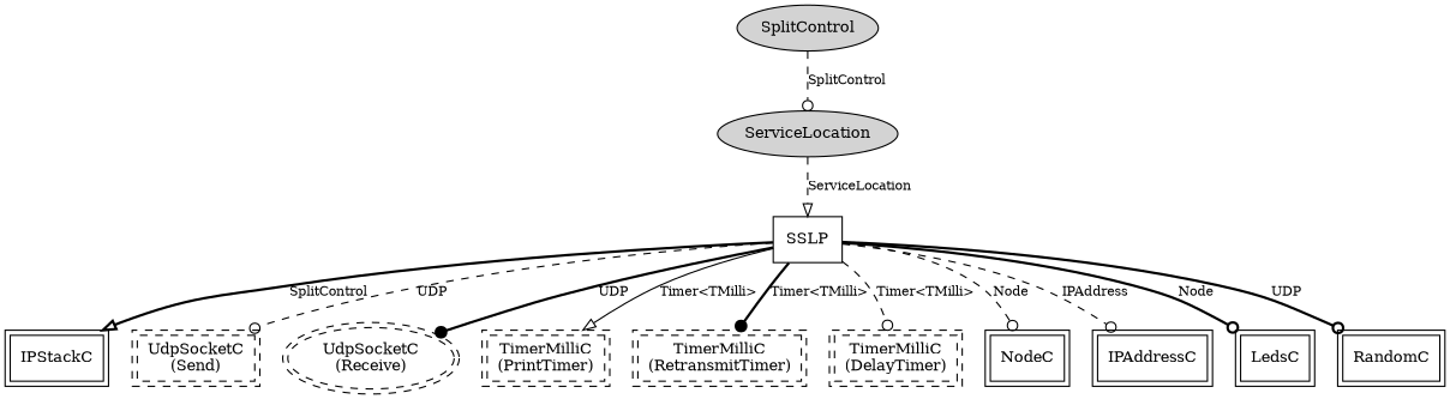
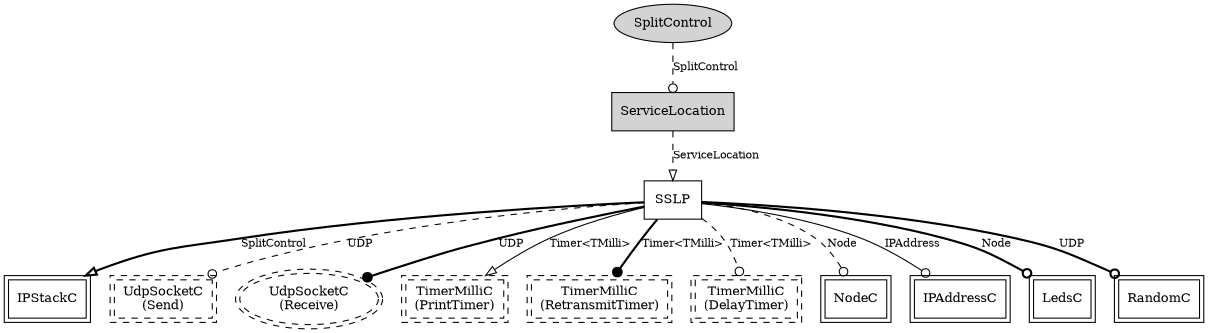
  digraph {
    node [fontsize=12 shape=box peripheries=2]
    edge [arrowhead=odot fontsize=10 style=dashed]
    n1 [label=SplitControl shape=ellipse style=filled peripheries=""]
-   n2 [label=ServiceLocation shape=ellipse style=filled peripheries=""]
+   n2 [label=ServiceLocation style=filled peripheries=""]
    SSLP [peripheries=""]
    IPStackC
    n5 [label="UdpSocketC\n(Send)" style=dashed]
    n6 [label="UdpSocketC\n(Receive)" shape=ellipse style=dashed]
    n7 [label="TimerMilliC\n(PrintTimer)" style=dashed]
    n8 [label="TimerMilliC\n(RetransmitTimer)" style=dashed]
    n9 [label="TimerMilliC\n(DelayTimer)" style=dashed]
    NodeC
    IPAddressC
    LedsC
    RandomC
    n1 -> n2 [label=SplitControl]
    n2 -> SSLP [arrowhead=onormal label=ServiceLocation]
    SSLP -> IPStackC [arrowhead=onormal label=SplitControl style=bold]
    SSLP -> n5 [label=UDP]
    SSLP -> n6 [arrowhead=dot label=UDP style=bold]
    SSLP -> n7 [arrowhead=onormal label="Timer<TMilli>" style=solid]
    SSLP -> n8 [arrowhead=dot label="Timer<TMilli>" style=bold]
    SSLP -> n9 [label="Timer<TMilli>"]
    SSLP -> NodeC [label="Node"]
-   SSLP -> IPAddressC [label=IPAddress]
+   SSLP -> IPAddressC [label=IPAddress style=solid]
    SSLP -> LedsC [label="Node" style=bold]
    SSLP -> RandomC [label=UDP style=bold]
  }
